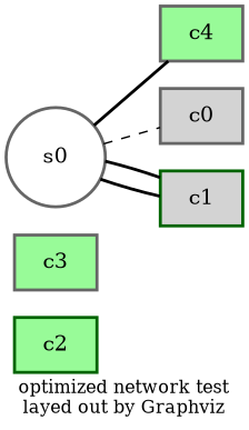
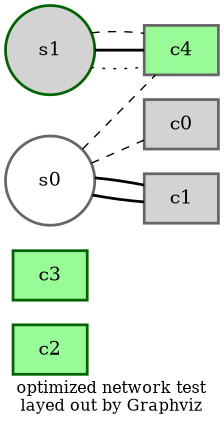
  graph {
    fontsize=12
    label="optimized network test\nlayed out by Graphviz"
    rankdir=LR
    node [color=gray40 fillcolor=palegreen shape=box style="bold,filled"]
    edge [style=dashed]
    c2 [color=darkgreen]
-   c3
+   c3 [color=darkgreen]
    c4
    s0 [fillcolor=white fixedsize=true shape=circle width=0.9]
    c0 [fillcolor=lightgrey]
-   c1 [color=darkgreen fillcolor=lightgrey]
-   s0 -- c4 [style=bold]
+   c1 [fillcolor=lightgrey]
+   s1 [color=darkgreen fillcolor=lightgrey fixedsize=true shape=circle width=0.9]
+   s0 -- c4
    s0 -- c0
    s0 -- c1 [style=bold]
    s0 -- c1 [style=bold]
+   s1 -- c4 [style=dotted]
+   s1 -- c4 [style=bold]
+   s1 -- c4
  }
